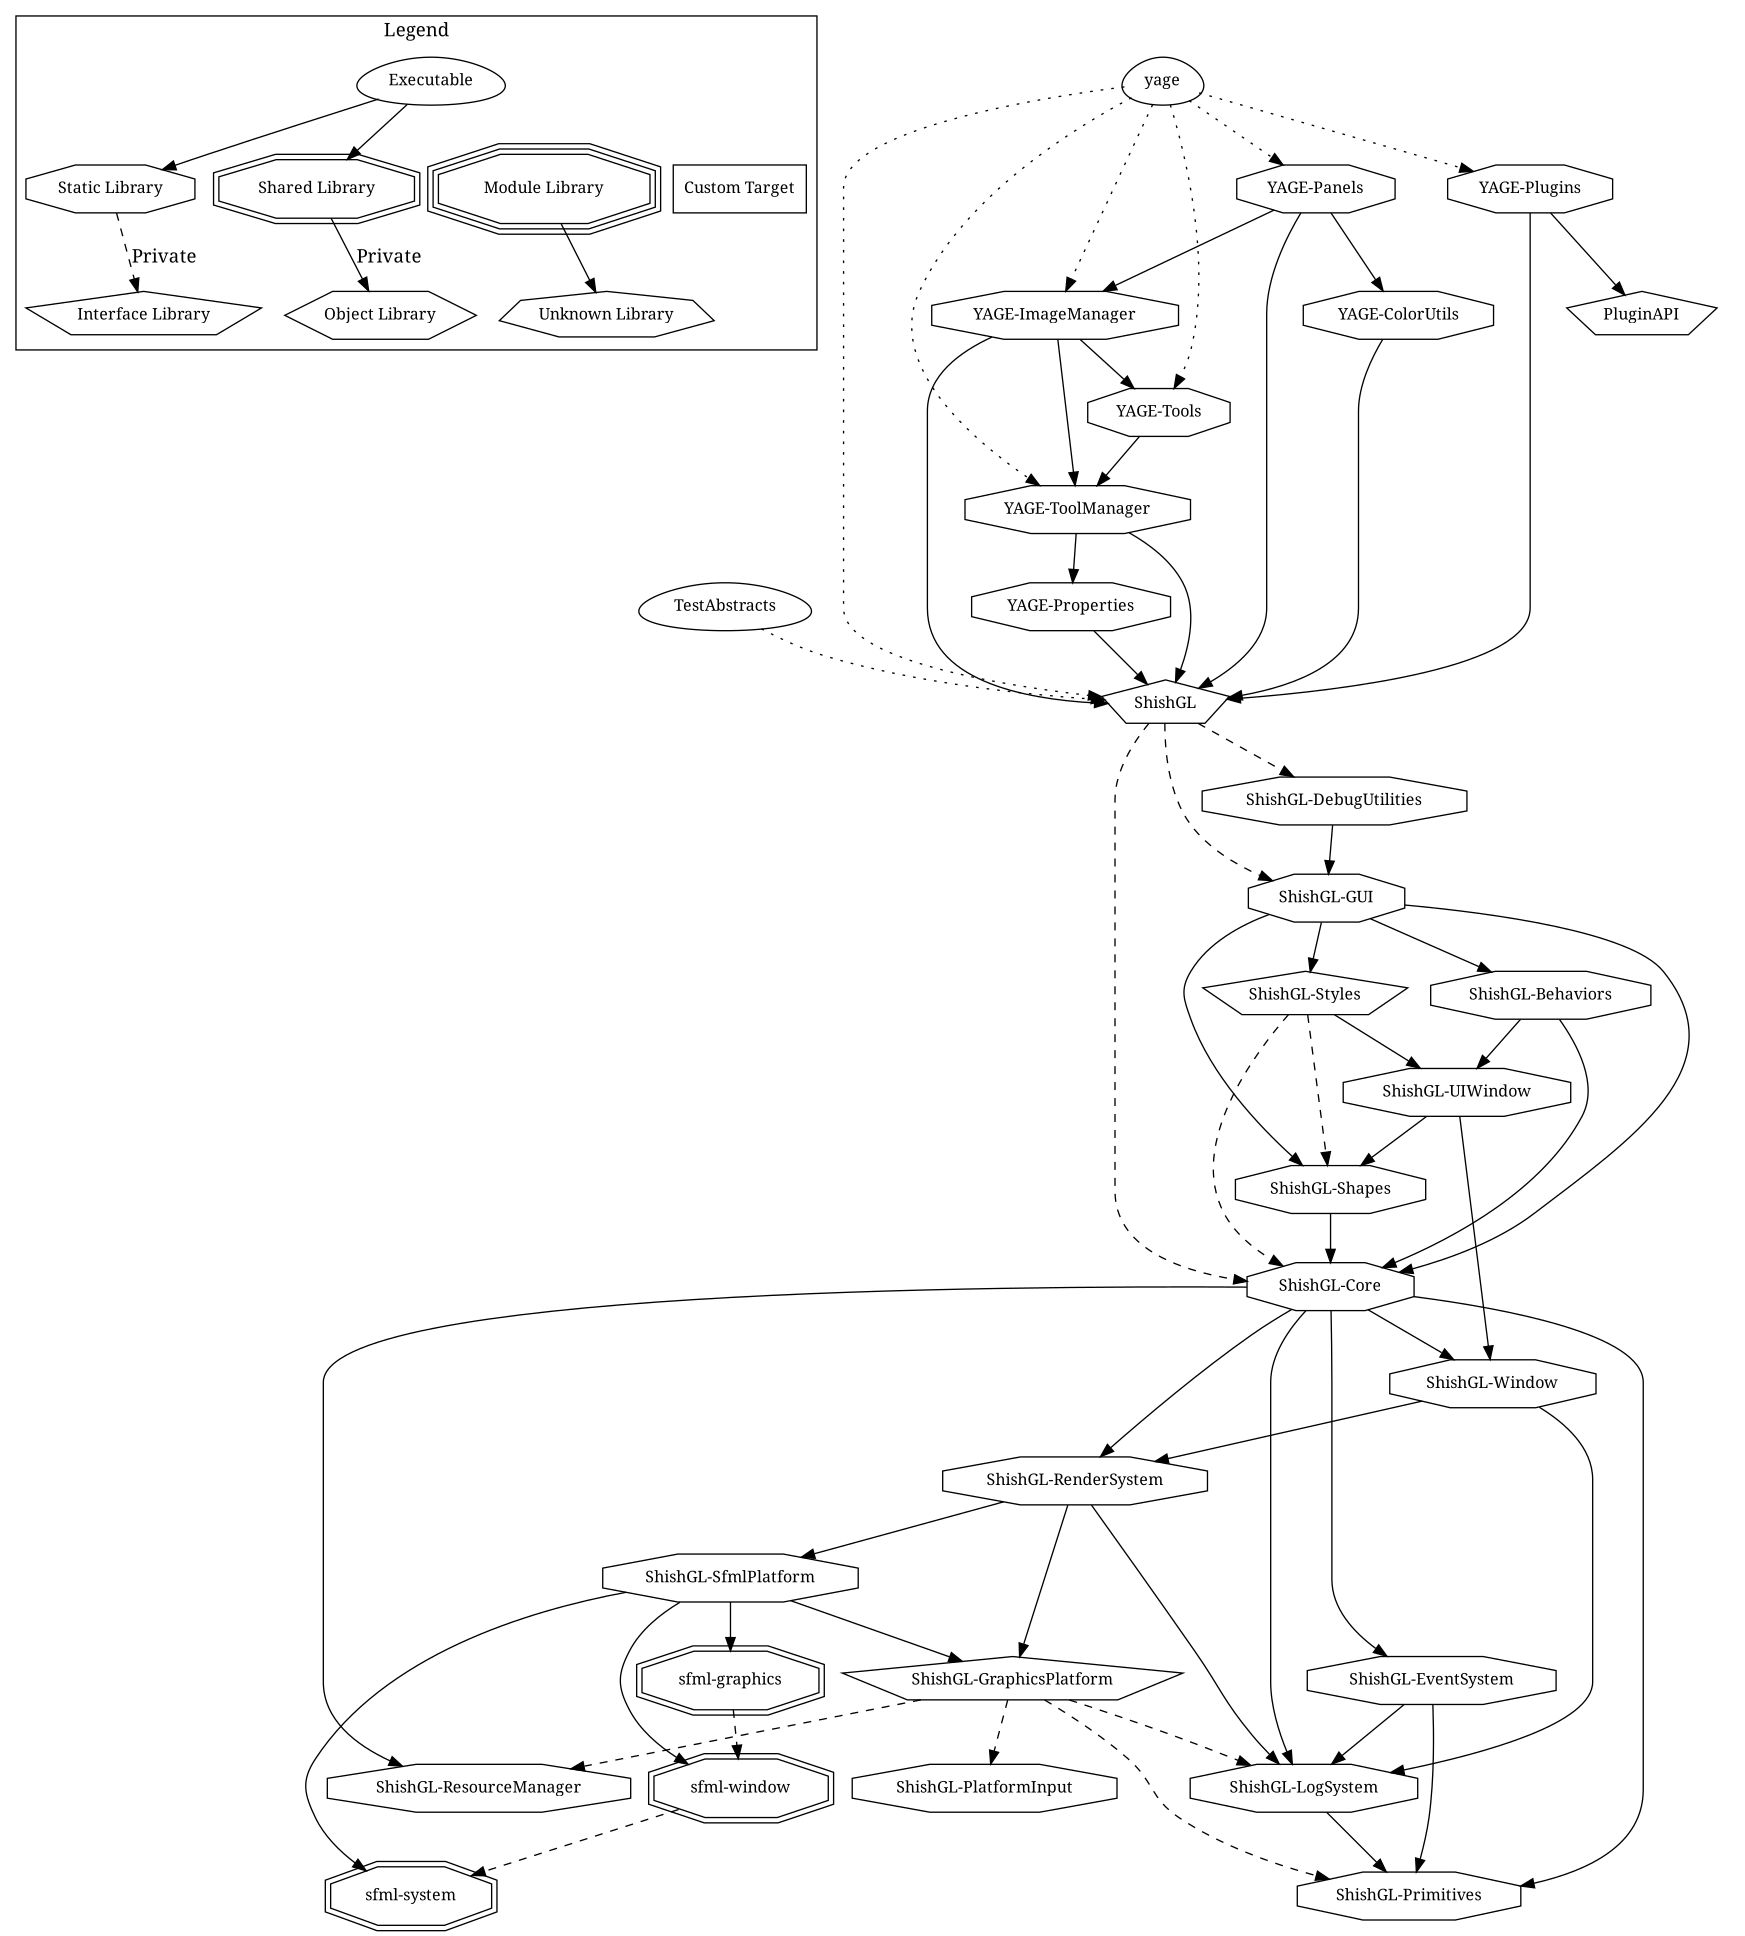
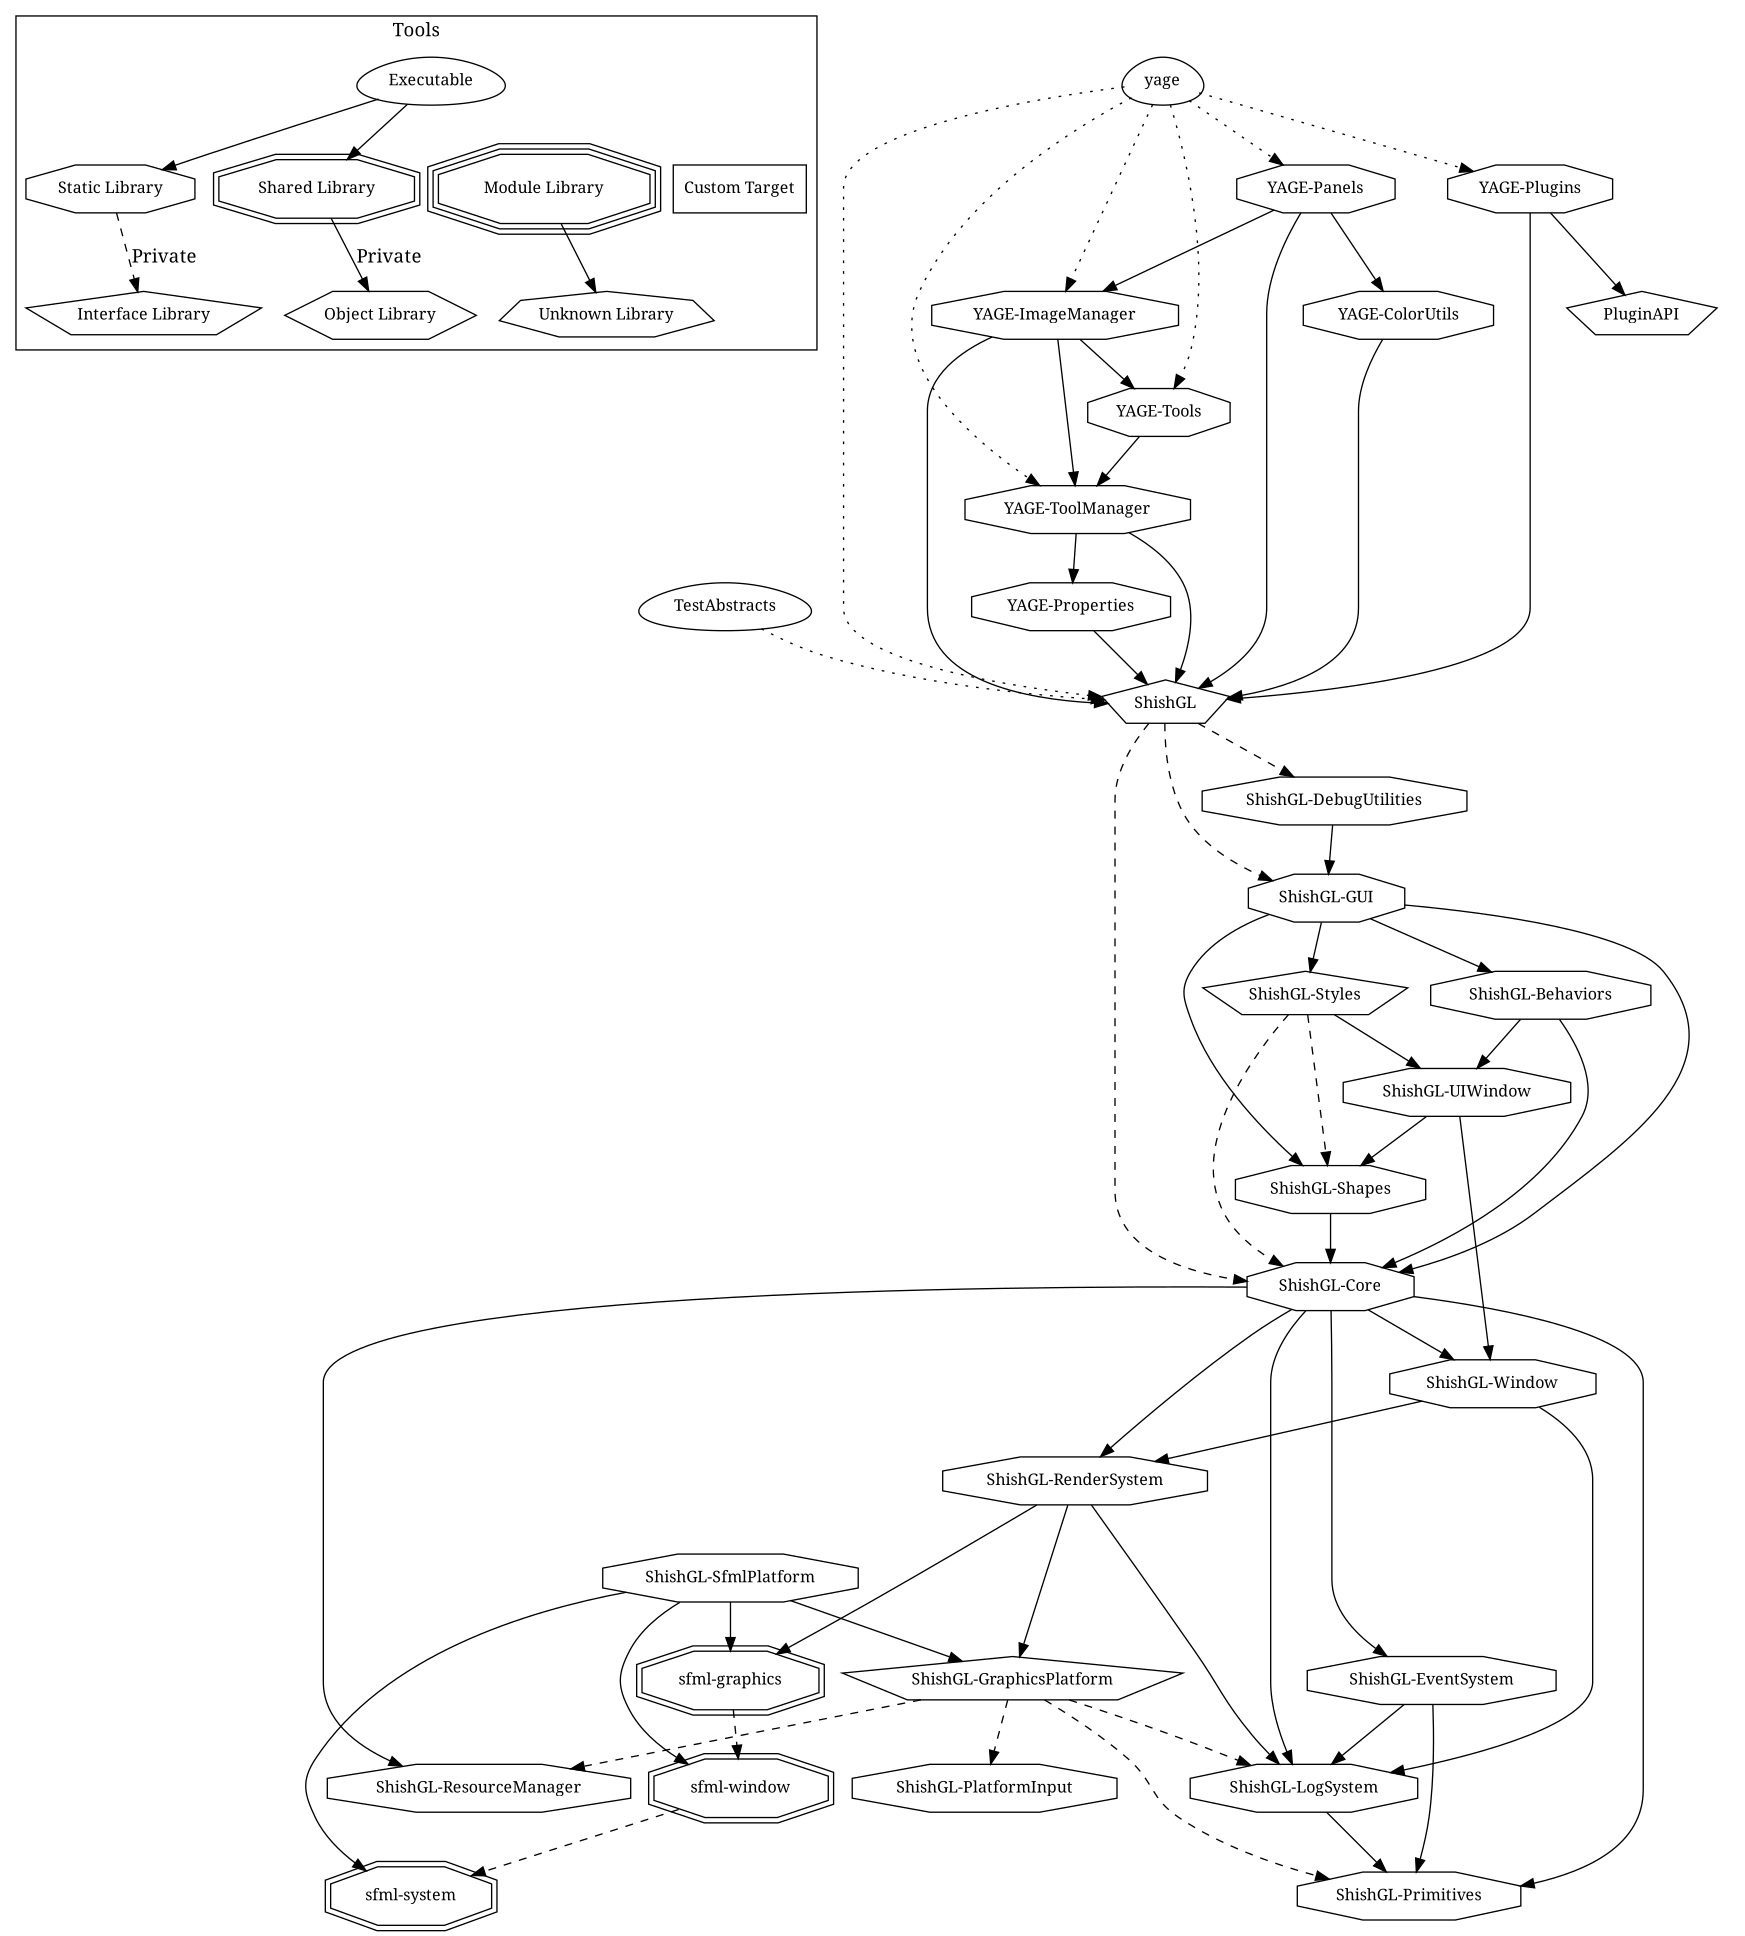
  digraph {
    fontname="Noto Serif"
    node [fontname="Noto Serif" fontsize=12 shape=octagon]
    edge [fontname="Noto Serif"]
    n1 [label=Executable shape=egg]
    n2 [label="Static Library"]
    n3 [label="Shared Library" shape=doubleoctagon]
    n4 [label="Module Library" shape=tripleoctagon]
    n5 [label="Custom Target" shape=box]
    n6 [label="Interface Library" shape=pentagon]
    n7 [label="Object Library" shape=hexagon]
    n8 [label="Unknown Library" shape=septagon]
    n9 [label=PluginAPI shape=pentagon]
    n10 [label=ShishGL shape=pentagon]
    n11 [label="ShishGL-Core"]
    n12 [label="ShishGL-DebugUtilities"]
    n13 [label="ShishGL-GUI"]
    n14 [label="ShishGL-EventSystem"]
    n15 [label="ShishGL-LogSystem"]
    n16 [label="ShishGL-Primitives"]
    n17 [label="ShishGL-RenderSystem"]
    n18 [label="ShishGL-ResourceManager"]
    n19 [label="ShishGL-Window"]
    n20 [label="ShishGL-Behaviors"]
    n21 [label="ShishGL-Shapes"]
    n22 [label="ShishGL-Styles" shape=pentagon]
    n23 [label="ShishGL-GraphicsPlatform" shape=pentagon]
    n24 [label="ShishGL-SfmlPlatform"]
    n25 [label="ShishGL-PlatformInput"]
    n26 [label="sfml-graphics" shape=doubleoctagon]
    n27 [label="sfml-window" shape=doubleoctagon]
    n28 [label="sfml-system" shape=doubleoctagon]
    n29 [label="ShishGL-UIWindow"]
    n30 [label=TestAbstracts shape=egg]
    n31 [label="YAGE-ColorUtils"]
    n32 [label="YAGE-ImageManager"]
    n33 [label="YAGE-ToolManager"]
    n34 [label="YAGE-Tools"]
    n35 [label="YAGE-Properties"]
    n36 [label="YAGE-Panels"]
    n37 [label="YAGE-Plugins"]
    n38 [label=yage shape=egg]
    subgraph cluster_1 {
      color=black
-     label=Legend
+     label=Tools
      n1
      n2
      n3
      n4
      n5
      n6
      n7
      n8
    }
    n1 -> n2 [style=solid]
    n1 -> n3 [style=solid]
    n1 -> n4 [style=invis]
    n1 -> n5 [style=invis]
    n2 -> n6 [label=Private style=dashed]
    n3 -> n7 [label=Private style=solid]
    n4 -> n8 [style=solid]
    n10 -> n11 [style=dashed]
    n10 -> n12 [style=dashed]
    n10 -> n13 [style=dashed]
    n11 -> n14
    n11 -> n15
    n11 -> n16
    n11 -> n17
    n11 -> n18
    n11 -> n19
    n12 -> n13
    n13 -> n11
    n13 -> n20
    n13 -> n21
    n13 -> n22
    n14 -> n15
    n14 -> n16
    n15 -> n16
    n17 -> n15
    n17 -> n23
-   n17 -> n24
+   n17 -> n26
    n19 -> n15
    n19 -> n17
    n20 -> n11
    n20 -> n29
    n21 -> n11
    n22 -> n11 [style=dashed]
    n22 -> n21 [style=dashed]
    n22 -> n29
    n23 -> n15 [style=dashed]
    n23 -> n16 [style=dashed]
    n23 -> n18 [style=dashed]
    n23 -> n25 [style=dashed]
    n24 -> n23
    n24 -> n26
    n24 -> n27
    n24 -> n28
    n26 -> n27 [style=dashed]
    n27 -> n28 [style=dashed]
    n29 -> n19
    n29 -> n21
    n30 -> n10 [style=dotted]
    n31 -> n10
    n32 -> n10
    n32 -> n33
    n32 -> n34
    n33 -> n10
    n33 -> n35
    n34 -> n33
    n35 -> n10
    n36 -> n10
    n36 -> n31
    n36 -> n32
    n37 -> n9
    n37 -> n10
    n38 -> n10 [style=dotted]
    n38 -> n32 [style=dotted]
    n38 -> n33 [style=dotted]
    n38 -> n34 [style=dotted]
    n38 -> n36 [style=dotted]
    n38 -> n37 [style=dotted]
  }
